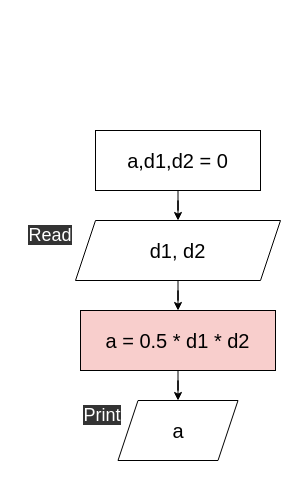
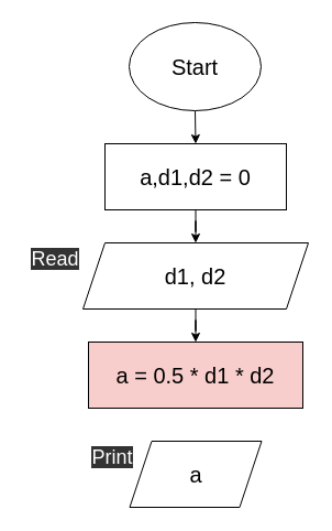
  <mxCell id="0" />
  <mxCell id="1" parent="0" />
+ <mxCell id="2" style="edgeStyle=orthogonalEdgeStyle;rounded=0;orthogonalLoop=1;jettySize=auto;html=1;exitX=0.5;exitY=1;exitDx=0;exitDy=0;entryX=0.5;entryY=0;entryDx=0;entryDy=0;" edge="1" parent="1" source="3" target="5"><mxGeometry relative="1" as="geometry" /></mxCell>
+ <mxCell id="3" value="&lt;font style=&quot;font-size: 20px;&quot;&gt;Start&lt;/font&gt;" style="ellipse;whiteSpace=wrap;html=1;" vertex="1" parent="1"><mxGeometry x="117" y="20" width="120" height="80" as="geometry" /></mxCell>
  <mxCell id="4" value="" style="edgeStyle=orthogonalEdgeStyle;rounded=0;orthogonalLoop=1;jettySize=auto;html=1;" edge="1" parent="1" source="5" target="7"><mxGeometry relative="1" as="geometry" /></mxCell>
  <mxCell id="5" value="&lt;font style=&quot;font-size: 20px;&quot;&gt;a,d1,d2 = 0&lt;/font&gt;" style="rounded=0;whiteSpace=wrap;html=1;" vertex="1" parent="1"><mxGeometry x="95" y="130" width="165" height="60" as="geometry" /></mxCell>
  <mxCell id="6" value="" style="edgeStyle=orthogonalEdgeStyle;rounded=0;orthogonalLoop=1;jettySize=auto;html=1;" edge="1" parent="1" source="7" target="9"><mxGeometry relative="1" as="geometry" /></mxCell>
  <mxCell id="7" value="&lt;span style=&quot;font-size: 20px;&quot;&gt;d1, d2&lt;/span&gt;" style="shape=parallelogram;perimeter=parallelogramPerimeter;whiteSpace=wrap;html=1;fixedSize=1;rounded=0;" vertex="1" parent="1"><mxGeometry x="75" y="220" width="205" height="60" as="geometry" /></mxCell>
- <mxCell id="8" value="" style="edgeStyle=orthogonalEdgeStyle;rounded=0;orthogonalLoop=1;jettySize=auto;html=1;" edge="1" parent="1" source="9" target="10"><mxGeometry relative="1" as="geometry" /></mxCell>
  <mxCell id="9" value="&lt;span style=&quot;font-size: 20px;&quot;&gt;a = 0.5 * d1 * d2&lt;/span&gt;" style="whiteSpace=wrap;html=1;rounded=0;fillColor=#f8cecc;" vertex="1" parent="1"><mxGeometry x="80" y="310" width="195" height="60" as="geometry" /></mxCell>
  <mxCell id="10" value="&lt;font style=&quot;font-size: 20px;&quot;&gt;a&lt;/font&gt;" style="shape=parallelogram;perimeter=parallelogramPerimeter;whiteSpace=wrap;html=1;fixedSize=1;rounded=0;" vertex="1" parent="1"><mxGeometry x="117.5" y="400" width="120" height="60" as="geometry" /></mxCell>
  <mxCell id="11" value="&lt;font color=&quot;#ffffff&quot; style=&quot;background-color: rgb(51, 51, 51); font-size: 18px;&quot;&gt;Print&lt;/font&gt;" style="text;html=1;align=center;verticalAlign=middle;whiteSpace=wrap;rounded=0;" vertex="1" parent="1"><mxGeometry x="72" y="400" width="60" height="30" as="geometry" /></mxCell>
  <mxCell id="12" value="&lt;font color=&quot;#ffffff&quot; style=&quot;background-color: rgb(51, 51, 51); font-size: 18px;&quot;&gt;Read&lt;/font&gt;" style="text;html=1;align=center;verticalAlign=middle;whiteSpace=wrap;rounded=0;" vertex="1" parent="1"><mxGeometry x="20" y="220" width="60" height="30" as="geometry" /></mxCell>
